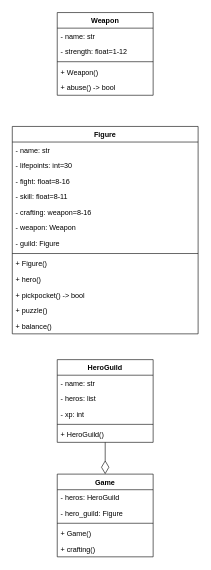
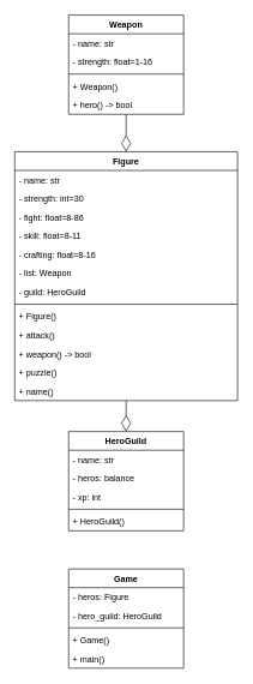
  <mxCell id="0" />
  <mxCell id="1" parent="0" />
+ <mxCell id="2" style="edgeStyle=orthogonalEdgeStyle;rounded=0;orthogonalLoop=1;jettySize=auto;html=1;exitX=0.5;exitY=1;exitDx=0;exitDy=0;entryX=0.5;entryY=0;entryDx=0;entryDy=0;endArrow=diamondThin;endFill=0;strokeWidth=1;endSize=20;" edge="1" parent="1" source="3" target="31"><mxGeometry relative="1" as="geometry" /></mxCell>
  <mxCell id="3" value="Figure" style="swimlane;fontStyle=1;align=center;verticalAlign=top;childLayout=stackLayout;horizontal=1;startSize=26;horizontalStack=0;resizeParent=1;resizeParentMax=0;resizeLast=0;collapsible=1;marginBottom=0;" vertex="1" parent="1"><mxGeometry x="20" y="210" width="310" height="346" as="geometry" /></mxCell>
  <mxCell id="4" value="- name: str" style="text;strokeColor=none;fillColor=none;align=left;verticalAlign=top;spacingLeft=4;spacingRight=4;overflow=hidden;rotatable=0;points=[[0,0.5],[1,0.5]];portConstraint=eastwest;" vertex="1" parent="3"><mxGeometry y="26" width="310" height="26" as="geometry" /></mxCell>
- <mxCell id="5" value="- lifepoints: int=30" style="text;strokeColor=none;fillColor=none;align=left;verticalAlign=top;spacingLeft=4;spacingRight=4;overflow=hidden;rotatable=0;points=[[0,0.5],[1,0.5]];portConstraint=eastwest;" vertex="1" parent="3"><mxGeometry y="52" width="310" height="26" as="geometry" /></mxCell>
- <mxCell id="6" value="- fight: float=8-16" style="text;strokeColor=none;fillColor=none;align=left;verticalAlign=top;spacingLeft=4;spacingRight=4;overflow=hidden;rotatable=0;points=[[0,0.5],[1,0.5]];portConstraint=eastwest;" vertex="1" parent="3"><mxGeometry y="78" width="310" height="26" as="geometry" /></mxCell>
+ <mxCell id="5" value="- strength: int=30" style="text;strokeColor=none;fillColor=none;align=left;verticalAlign=top;spacingLeft=4;spacingRight=4;overflow=hidden;rotatable=0;points=[[0,0.5],[1,0.5]];portConstraint=eastwest;" vertex="1" parent="3"><mxGeometry y="52" width="310" height="26" as="geometry" /></mxCell>
+ <mxCell id="6" value="- fight: float=8-86" style="text;strokeColor=none;fillColor=none;align=left;verticalAlign=top;spacingLeft=4;spacingRight=4;overflow=hidden;rotatable=0;points=[[0,0.5],[1,0.5]];portConstraint=eastwest;" vertex="1" parent="3"><mxGeometry y="78" width="310" height="26" as="geometry" /></mxCell>
  <mxCell id="7" value="- skill: float=8-11" style="text;strokeColor=none;fillColor=none;align=left;verticalAlign=top;spacingLeft=4;spacingRight=4;overflow=hidden;rotatable=0;points=[[0,0.5],[1,0.5]];portConstraint=eastwest;" vertex="1" parent="3"><mxGeometry y="104" width="310" height="26" as="geometry" /></mxCell>
- <mxCell id="8" value="- crafting: weapon=8-16" style="text;strokeColor=none;fillColor=none;align=left;verticalAlign=top;spacingLeft=4;spacingRight=4;overflow=hidden;rotatable=0;points=[[0,0.5],[1,0.5]];portConstraint=eastwest;" vertex="1" parent="3"><mxGeometry y="130" width="310" height="26" as="geometry" /></mxCell>
- <mxCell id="9" value="- weapon: Weapon" style="text;strokeColor=none;fillColor=none;align=left;verticalAlign=top;spacingLeft=4;spacingRight=4;overflow=hidden;rotatable=0;points=[[0,0.5],[1,0.5]];portConstraint=eastwest;" vertex="1" parent="3"><mxGeometry y="156" width="310" height="26" as="geometry" /></mxCell>
- <mxCell id="10" value="- guild: Figure" style="text;strokeColor=none;fillColor=none;align=left;verticalAlign=top;spacingLeft=4;spacingRight=4;overflow=hidden;rotatable=0;points=[[0,0.5],[1,0.5]];portConstraint=eastwest;" vertex="1" parent="3"><mxGeometry y="182" width="310" height="26" as="geometry" /></mxCell>
+ <mxCell id="8" value="- crafting: float=8-16" style="text;strokeColor=none;fillColor=none;align=left;verticalAlign=top;spacingLeft=4;spacingRight=4;overflow=hidden;rotatable=0;points=[[0,0.5],[1,0.5]];portConstraint=eastwest;" vertex="1" parent="3"><mxGeometry y="130" width="310" height="26" as="geometry" /></mxCell>
+ <mxCell id="9" value="- list: Weapon" style="text;strokeColor=none;fillColor=none;align=left;verticalAlign=top;spacingLeft=4;spacingRight=4;overflow=hidden;rotatable=0;points=[[0,0.5],[1,0.5]];portConstraint=eastwest;" vertex="1" parent="3"><mxGeometry y="156" width="310" height="26" as="geometry" /></mxCell>
+ <mxCell id="10" value="- guild: HeroGuild" style="text;strokeColor=none;fillColor=none;align=left;verticalAlign=top;spacingLeft=4;spacingRight=4;overflow=hidden;rotatable=0;points=[[0,0.5],[1,0.5]];portConstraint=eastwest;" vertex="1" parent="3"><mxGeometry y="182" width="310" height="26" as="geometry" /></mxCell>
  <mxCell id="11" value="" style="line;strokeWidth=1;fillColor=none;align=left;verticalAlign=middle;spacingTop=-1;spacingLeft=3;spacingRight=3;rotatable=0;labelPosition=right;points=[];portConstraint=eastwest;" vertex="1" parent="3"><mxGeometry y="208" width="310" height="8" as="geometry" /></mxCell>
  <mxCell id="12" value="+ Figure()" style="text;strokeColor=none;fillColor=none;align=left;verticalAlign=top;spacingLeft=4;spacingRight=4;overflow=hidden;rotatable=0;points=[[0,0.5],[1,0.5]];portConstraint=eastwest;" vertex="1" parent="3"><mxGeometry y="216" width="310" height="26" as="geometry" /></mxCell>
- <mxCell id="13" value="+ hero()" style="text;strokeColor=none;fillColor=none;align=left;verticalAlign=top;spacingLeft=4;spacingRight=4;overflow=hidden;rotatable=0;points=[[0,0.5],[1,0.5]];portConstraint=eastwest;" vertex="1" parent="3"><mxGeometry y="242" width="310" height="26" as="geometry" /></mxCell>
- <mxCell id="14" value="+ pickpocket() -&gt; bool" style="text;strokeColor=none;fillColor=none;align=left;verticalAlign=top;spacingLeft=4;spacingRight=4;overflow=hidden;rotatable=0;points=[[0,0.5],[1,0.5]];portConstraint=eastwest;" vertex="1" parent="3"><mxGeometry y="268" width="310" height="26" as="geometry" /></mxCell>
+ <mxCell id="13" value="+ attack()" style="text;strokeColor=none;fillColor=none;align=left;verticalAlign=top;spacingLeft=4;spacingRight=4;overflow=hidden;rotatable=0;points=[[0,0.5],[1,0.5]];portConstraint=eastwest;" vertex="1" parent="3"><mxGeometry y="242" width="310" height="26" as="geometry" /></mxCell>
+ <mxCell id="14" value="+ weapon() -&gt; bool" style="text;strokeColor=none;fillColor=none;align=left;verticalAlign=top;spacingLeft=4;spacingRight=4;overflow=hidden;rotatable=0;points=[[0,0.5],[1,0.5]];portConstraint=eastwest;" vertex="1" parent="3"><mxGeometry y="268" width="310" height="26" as="geometry" /></mxCell>
  <mxCell id="15" value="+ puzzle()" style="text;strokeColor=none;fillColor=none;align=left;verticalAlign=top;spacingLeft=4;spacingRight=4;overflow=hidden;rotatable=0;points=[[0,0.5],[1,0.5]];portConstraint=eastwest;" vertex="1" parent="3"><mxGeometry y="294" width="310" height="26" as="geometry" /></mxCell>
- <mxCell id="16" value="+ balance()" style="text;strokeColor=none;fillColor=none;align=left;verticalAlign=top;spacingLeft=4;spacingRight=4;overflow=hidden;rotatable=0;points=[[0,0.5],[1,0.5]];portConstraint=eastwest;" vertex="1" parent="3"><mxGeometry y="320" width="310" height="26" as="geometry" /></mxCell>
+ <mxCell id="16" value="+ name()" style="text;strokeColor=none;fillColor=none;align=left;verticalAlign=top;spacingLeft=4;spacingRight=4;overflow=hidden;rotatable=0;points=[[0,0.5],[1,0.5]];portConstraint=eastwest;" vertex="1" parent="3"><mxGeometry y="320" width="310" height="26" as="geometry" /></mxCell>
+ <mxCell id="17" style="edgeStyle=orthogonalEdgeStyle;rounded=0;orthogonalLoop=1;jettySize=auto;html=1;exitX=0.5;exitY=1;exitDx=0;exitDy=0;entryX=0.5;entryY=0;entryDx=0;entryDy=0;endArrow=diamondThin;endFill=0;strokeWidth=1;endSize=20;" edge="1" parent="1" source="18" target="3"><mxGeometry relative="1" as="geometry" /></mxCell>
  <mxCell id="18" value="Weapon" style="swimlane;fontStyle=1;align=center;verticalAlign=top;childLayout=stackLayout;horizontal=1;startSize=26;horizontalStack=0;resizeParent=1;resizeParentMax=0;resizeLast=0;collapsible=1;marginBottom=0;" vertex="1" parent="1"><mxGeometry x="95" y="20" width="160" height="138" as="geometry" /></mxCell>
  <mxCell id="19" value="- name: str" style="text;strokeColor=none;fillColor=none;align=left;verticalAlign=top;spacingLeft=4;spacingRight=4;overflow=hidden;rotatable=0;points=[[0,0.5],[1,0.5]];portConstraint=eastwest;" vertex="1" parent="18"><mxGeometry y="26" width="160" height="26" as="geometry" /></mxCell>
- <mxCell id="20" value="- strength: float=1-12" style="text;strokeColor=none;fillColor=none;align=left;verticalAlign=top;spacingLeft=4;spacingRight=4;overflow=hidden;rotatable=0;points=[[0,0.5],[1,0.5]];portConstraint=eastwest;" vertex="1" parent="18"><mxGeometry y="52" width="160" height="26" as="geometry" /></mxCell>
+ <mxCell id="20" value="- strength: float=1-16" style="text;strokeColor=none;fillColor=none;align=left;verticalAlign=top;spacingLeft=4;spacingRight=4;overflow=hidden;rotatable=0;points=[[0,0.5],[1,0.5]];portConstraint=eastwest;" vertex="1" parent="18"><mxGeometry y="52" width="160" height="26" as="geometry" /></mxCell>
  <mxCell id="21" value="" style="line;strokeWidth=1;fillColor=none;align=left;verticalAlign=middle;spacingTop=-1;spacingLeft=3;spacingRight=3;rotatable=0;labelPosition=right;points=[];portConstraint=eastwest;" vertex="1" parent="18"><mxGeometry y="78" width="160" height="8" as="geometry" /></mxCell>
  <mxCell id="22" value="+ Weapon()" style="text;strokeColor=none;fillColor=none;align=left;verticalAlign=top;spacingLeft=4;spacingRight=4;overflow=hidden;rotatable=0;points=[[0,0.5],[1,0.5]];portConstraint=eastwest;" vertex="1" parent="18"><mxGeometry y="86" width="160" height="26" as="geometry" /></mxCell>
- <mxCell id="23" value="+ abuse() -&gt; bool" style="text;strokeColor=none;fillColor=none;align=left;verticalAlign=top;spacingLeft=4;spacingRight=4;overflow=hidden;rotatable=0;points=[[0,0.5],[1,0.5]];portConstraint=eastwest;" vertex="1" parent="18"><mxGeometry y="112" width="160" height="26" as="geometry" /></mxCell>
+ <mxCell id="23" value="+ hero() -&gt; bool" style="text;strokeColor=none;fillColor=none;align=left;verticalAlign=top;spacingLeft=4;spacingRight=4;overflow=hidden;rotatable=0;points=[[0,0.5],[1,0.5]];portConstraint=eastwest;" vertex="1" parent="18"><mxGeometry y="112" width="160" height="26" as="geometry" /></mxCell>
  <mxCell id="24" value="Game" style="swimlane;fontStyle=1;align=center;verticalAlign=top;childLayout=stackLayout;horizontal=1;startSize=26;horizontalStack=0;resizeParent=1;resizeParentMax=0;resizeLast=0;collapsible=1;marginBottom=0;" vertex="1" parent="1"><mxGeometry x="95" y="790" width="160" height="138" as="geometry" /></mxCell>
- <mxCell id="25" value="- heros: HeroGuild" style="text;strokeColor=none;fillColor=none;align=left;verticalAlign=top;spacingLeft=4;spacingRight=4;overflow=hidden;rotatable=0;points=[[0,0.5],[1,0.5]];portConstraint=eastwest;" vertex="1" parent="24"><mxGeometry y="26" width="160" height="26" as="geometry" /></mxCell>
- <mxCell id="26" value="- hero_guild: Figure" style="text;strokeColor=none;fillColor=none;align=left;verticalAlign=top;spacingLeft=4;spacingRight=4;overflow=hidden;rotatable=0;points=[[0,0.5],[1,0.5]];portConstraint=eastwest;" vertex="1" parent="24"><mxGeometry y="52" width="160" height="26" as="geometry" /></mxCell>
+ <mxCell id="25" value="- heros: Figure" style="text;strokeColor=none;fillColor=none;align=left;verticalAlign=top;spacingLeft=4;spacingRight=4;overflow=hidden;rotatable=0;points=[[0,0.5],[1,0.5]];portConstraint=eastwest;" vertex="1" parent="24"><mxGeometry y="26" width="160" height="26" as="geometry" /></mxCell>
+ <mxCell id="26" value="- hero_guild: HeroGuild" style="text;strokeColor=none;fillColor=none;align=left;verticalAlign=top;spacingLeft=4;spacingRight=4;overflow=hidden;rotatable=0;points=[[0,0.5],[1,0.5]];portConstraint=eastwest;" vertex="1" parent="24"><mxGeometry y="52" width="160" height="26" as="geometry" /></mxCell>
  <mxCell id="27" value="" style="line;strokeWidth=1;fillColor=none;align=left;verticalAlign=middle;spacingTop=-1;spacingLeft=3;spacingRight=3;rotatable=0;labelPosition=right;points=[];portConstraint=eastwest;" vertex="1" parent="24"><mxGeometry y="78" width="160" height="8" as="geometry" /></mxCell>
  <mxCell id="28" value="+ Game()" style="text;strokeColor=none;fillColor=none;align=left;verticalAlign=top;spacingLeft=4;spacingRight=4;overflow=hidden;rotatable=0;points=[[0,0.5],[1,0.5]];portConstraint=eastwest;" vertex="1" parent="24"><mxGeometry y="86" width="160" height="26" as="geometry" /></mxCell>
- <mxCell id="29" value="+ crafting()" style="text;strokeColor=none;fillColor=none;align=left;verticalAlign=top;spacingLeft=4;spacingRight=4;overflow=hidden;rotatable=0;points=[[0,0.5],[1,0.5]];portConstraint=eastwest;" vertex="1" parent="24"><mxGeometry y="112" width="160" height="26" as="geometry" /></mxCell>
- <mxCell id="30" style="edgeStyle=orthogonalEdgeStyle;rounded=0;orthogonalLoop=1;jettySize=auto;html=1;exitX=0.5;exitY=1;exitDx=0;exitDy=0;entryX=0.5;entryY=0;entryDx=0;entryDy=0;endArrow=diamondThin;endFill=0;strokeWidth=1;jumpSize=18;strokeColor=default;arcSize=20;endSize=20;" edge="1" parent="1" source="31" target="24"><mxGeometry relative="1" as="geometry" /></mxCell>
+ <mxCell id="29" value="+ main()" style="text;strokeColor=none;fillColor=none;align=left;verticalAlign=top;spacingLeft=4;spacingRight=4;overflow=hidden;rotatable=0;points=[[0,0.5],[1,0.5]];portConstraint=eastwest;" vertex="1" parent="24"><mxGeometry y="112" width="160" height="26" as="geometry" /></mxCell>
  <mxCell id="31" value="HeroGuild" style="swimlane;fontStyle=1;align=center;verticalAlign=top;childLayout=stackLayout;horizontal=1;startSize=26;horizontalStack=0;resizeParent=1;resizeParentMax=0;resizeLast=0;collapsible=1;marginBottom=0;" vertex="1" parent="1"><mxGeometry x="95" y="599" width="160" height="138" as="geometry" /></mxCell>
  <mxCell id="32" value="- name: str&#10;" style="text;strokeColor=none;fillColor=none;align=left;verticalAlign=top;spacingLeft=4;spacingRight=4;overflow=hidden;rotatable=0;points=[[0,0.5],[1,0.5]];portConstraint=eastwest;" vertex="1" parent="31"><mxGeometry y="26" width="160" height="26" as="geometry" /></mxCell>
- <mxCell id="33" value="- heros: list" style="text;strokeColor=none;fillColor=none;align=left;verticalAlign=top;spacingLeft=4;spacingRight=4;overflow=hidden;rotatable=0;points=[[0,0.5],[1,0.5]];portConstraint=eastwest;" vertex="1" parent="31"><mxGeometry y="52" width="160" height="26" as="geometry" /></mxCell>
+ <mxCell id="33" value="- heros: balance" style="text;strokeColor=none;fillColor=none;align=left;verticalAlign=top;spacingLeft=4;spacingRight=4;overflow=hidden;rotatable=0;points=[[0,0.5],[1,0.5]];portConstraint=eastwest;" vertex="1" parent="31"><mxGeometry y="52" width="160" height="26" as="geometry" /></mxCell>
  <mxCell id="34" value="- xp: int" style="text;strokeColor=none;fillColor=none;align=left;verticalAlign=top;spacingLeft=4;spacingRight=4;overflow=hidden;rotatable=0;points=[[0,0.5],[1,0.5]];portConstraint=eastwest;" vertex="1" parent="31"><mxGeometry y="78" width="160" height="26" as="geometry" /></mxCell>
  <mxCell id="35" value="" style="line;strokeWidth=1;fillColor=none;align=left;verticalAlign=middle;spacingTop=-1;spacingLeft=3;spacingRight=3;rotatable=0;labelPosition=right;points=[];portConstraint=eastwest;" vertex="1" parent="31"><mxGeometry y="104" width="160" height="8" as="geometry" /></mxCell>
  <mxCell id="36" value="+ HeroGuild()" style="text;strokeColor=none;fillColor=none;align=left;verticalAlign=top;spacingLeft=4;spacingRight=4;overflow=hidden;rotatable=0;points=[[0,0.5],[1,0.5]];portConstraint=eastwest;" vertex="1" parent="31"><mxGeometry y="112" width="160" height="26" as="geometry" /></mxCell>
